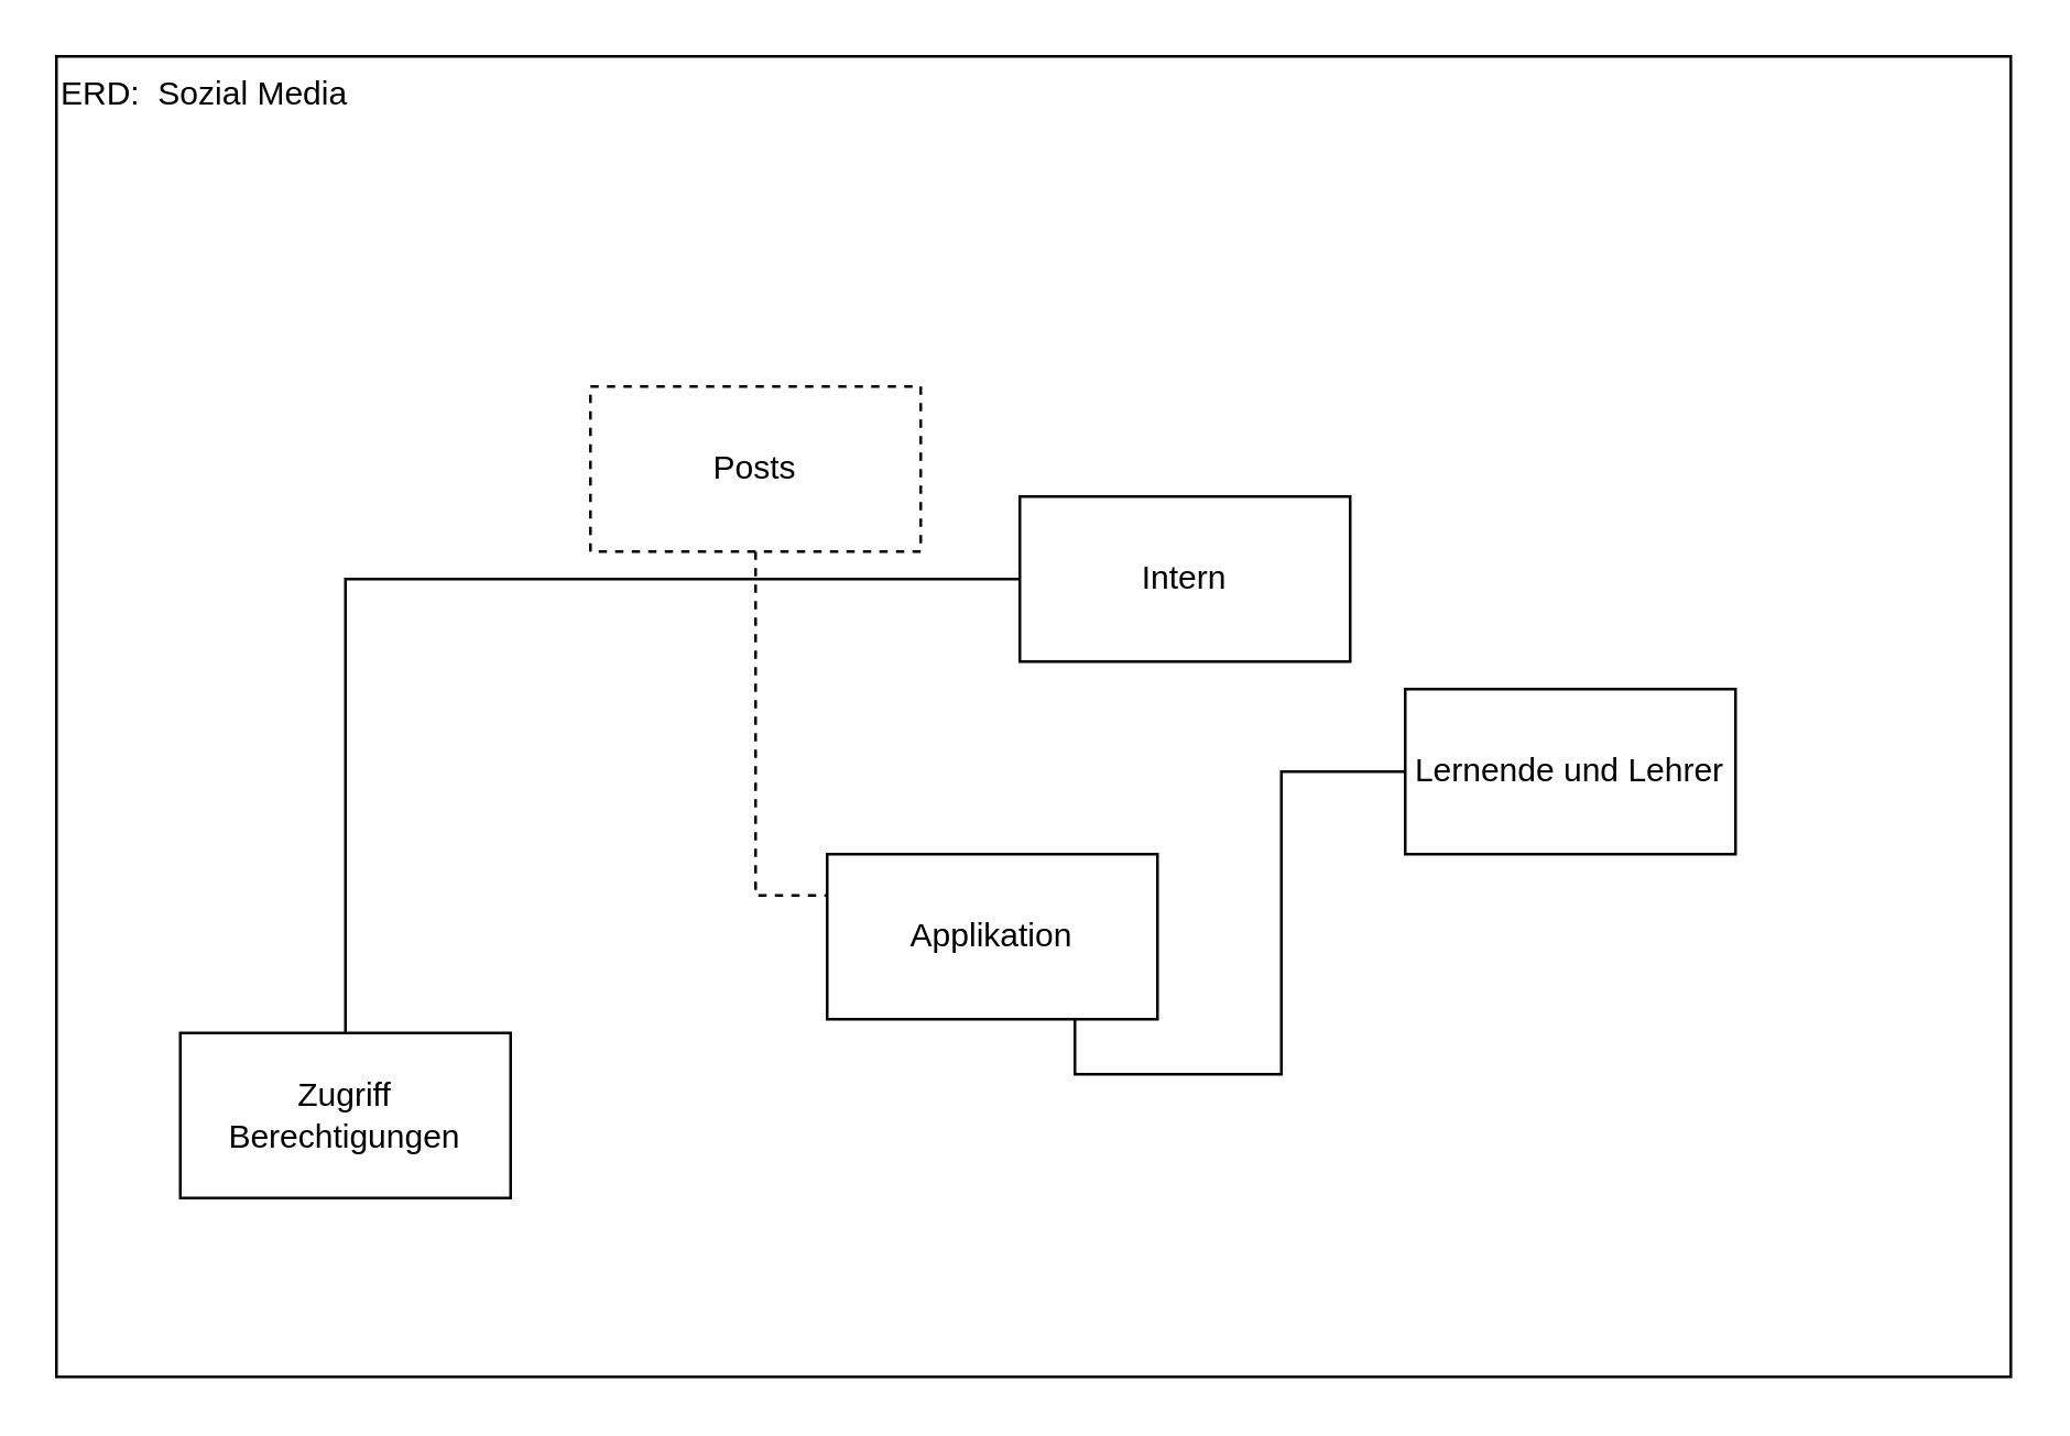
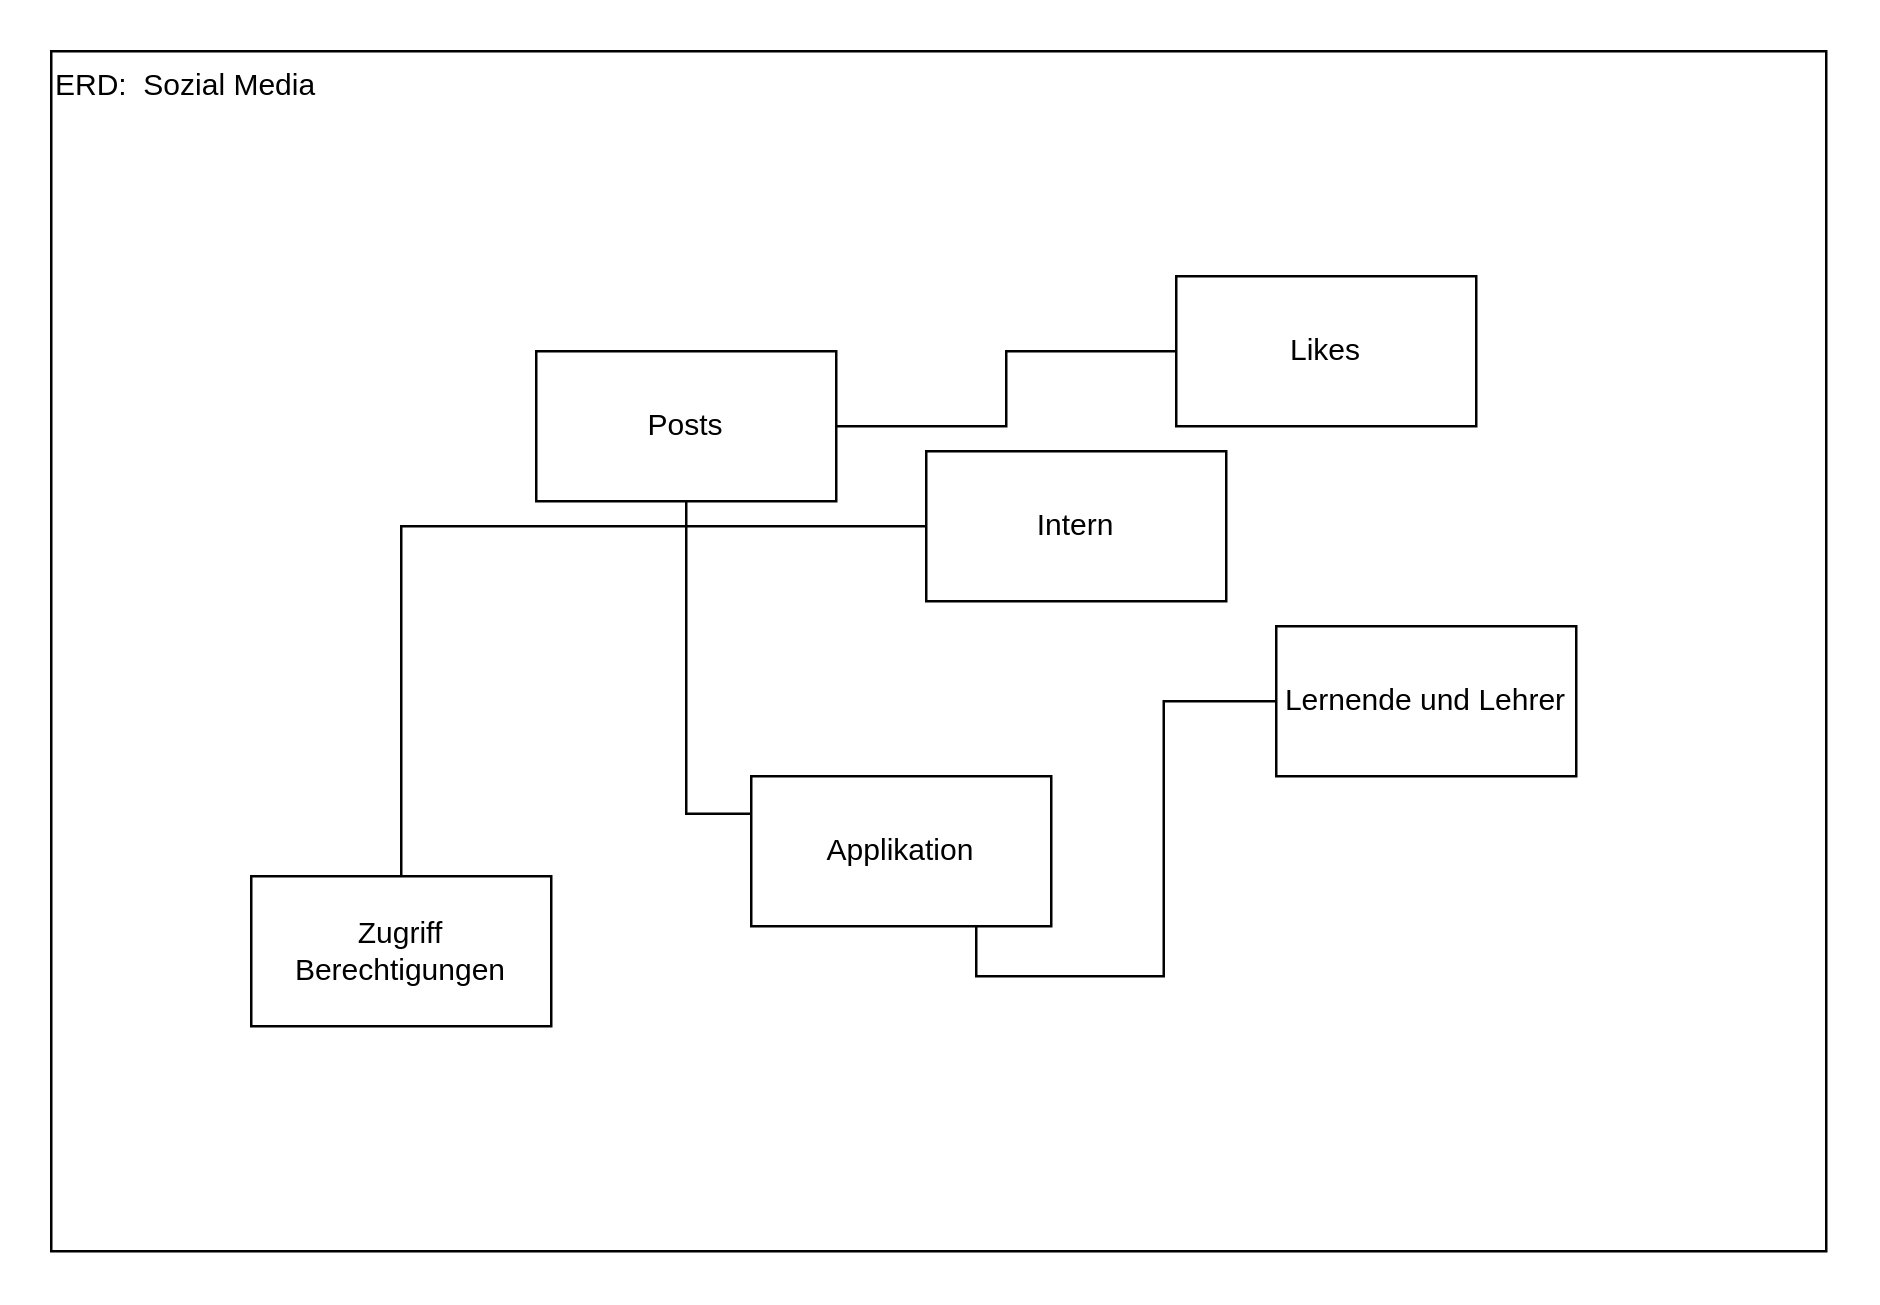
  <mxCell id="0" />
  <mxCell id="1" parent="0" />
  <mxCell id="2" value="&lt;div&gt;&lt;span&gt;ERD:&amp;nbsp; Sozial Media&lt;/span&gt;&lt;/div&gt;&lt;div&gt;&lt;span&gt;&lt;br&gt;&lt;/span&gt;&lt;/div&gt;" style="rounded=0;whiteSpace=wrap;html=1;align=left;horizontal=1;verticalAlign=top;" vertex="1" parent="1"><mxGeometry x="20" y="20" width="710" height="480" as="geometry" /></mxCell>
  <mxCell id="3" value="Applikation" style="rounded=0;whiteSpace=wrap;html=1;" vertex="1" parent="1"><mxGeometry x="300" y="310" width="120" height="60" as="geometry" /></mxCell>
  <mxCell id="4" style="edgeStyle=orthogonalEdgeStyle;rounded=0;orthogonalLoop=1;jettySize=auto;html=1;endArrow=none;endFill=0;" edge="1" parent="1" source="5" target="6"><mxGeometry relative="1" as="geometry" /></mxCell>
  <mxCell id="5" value="Intern" style="rounded=0;whiteSpace=wrap;html=1;" vertex="1" parent="1"><mxGeometry x="370" y="180" width="120" height="60" as="geometry" /></mxCell>
- <mxCell id="6" value="Zugriff Berechtigungen" style="rounded=0;whiteSpace=wrap;html=1;" vertex="1" parent="1"><mxGeometry x="65" y="375" width="120" height="60" as="geometry" /></mxCell>
- <mxCell id="7" style="edgeStyle=orthogonalEdgeStyle;rounded=0;orthogonalLoop=1;jettySize=auto;html=1;entryX=0;entryY=0.25;entryDx=0;entryDy=0;endArrow=none;endFill=0;dashed=1;" edge="1" parent="1" source="8" target="3"><mxGeometry relative="1" as="geometry" /></mxCell>
- <mxCell id="8" value="Posts" style="rounded=0;whiteSpace=wrap;html=1;dashed=1;" vertex="1" parent="1"><mxGeometry x="214" y="140" width="120" height="60" as="geometry" /></mxCell>
+ <mxCell id="6" value="Zugriff Berechtigungen" style="rounded=0;whiteSpace=wrap;html=1;" vertex="1" parent="1"><mxGeometry x="100" y="350" width="120" height="60" as="geometry" /></mxCell>
+ <mxCell id="7" style="edgeStyle=orthogonalEdgeStyle;rounded=0;orthogonalLoop=1;jettySize=auto;html=1;entryX=0;entryY=0.25;entryDx=0;entryDy=0;endArrow=none;endFill=0;" edge="1" parent="1" source="8" target="3"><mxGeometry relative="1" as="geometry" /></mxCell>
+ <mxCell id="8" value="Posts" style="rounded=0;whiteSpace=wrap;html=1;" vertex="1" parent="1"><mxGeometry x="214" y="140" width="120" height="60" as="geometry" /></mxCell>
+ <mxCell id="9" style="edgeStyle=orthogonalEdgeStyle;rounded=0;orthogonalLoop=1;jettySize=auto;html=1;entryX=1;entryY=0.5;entryDx=0;entryDy=0;endArrow=none;endFill=0;" edge="1" parent="1" source="10" target="8"><mxGeometry relative="1" as="geometry" /></mxCell>
+ <mxCell id="10" value="Likes" style="rounded=0;whiteSpace=wrap;html=1;" vertex="1" parent="1"><mxGeometry x="470" y="110" width="120" height="60" as="geometry" /></mxCell>
  <mxCell id="11" style="edgeStyle=orthogonalEdgeStyle;rounded=0;orthogonalLoop=1;jettySize=auto;html=1;entryX=0.75;entryY=1;entryDx=0;entryDy=0;endArrow=none;endFill=0;" edge="1" parent="1" source="12" target="3"><mxGeometry relative="1" as="geometry" /></mxCell>
  <mxCell id="12" value="Lernende und Lehrer" style="rounded=0;whiteSpace=wrap;html=1;" vertex="1" parent="1"><mxGeometry x="510" y="250" width="120" height="60" as="geometry" /></mxCell>
